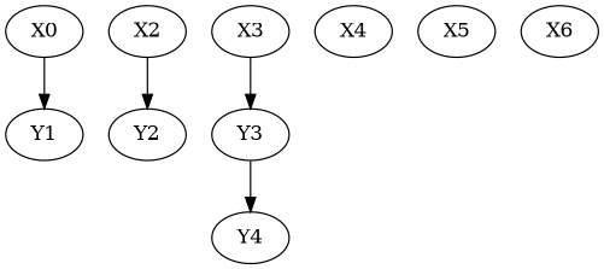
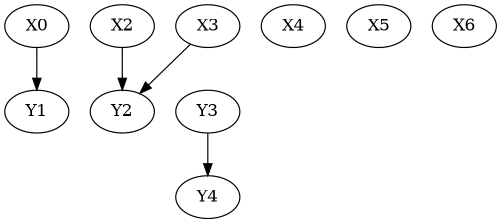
  strict digraph {
    n1 [label=X0]
    Y1
    X2
    Y2
    X3
    Y3
    Y4
    X4
    X5
    X6
    n1 -> Y1
    X2 -> Y2
-   X3 -> Y3
+   X3 -> Y2
    Y3 -> Y4
  }
